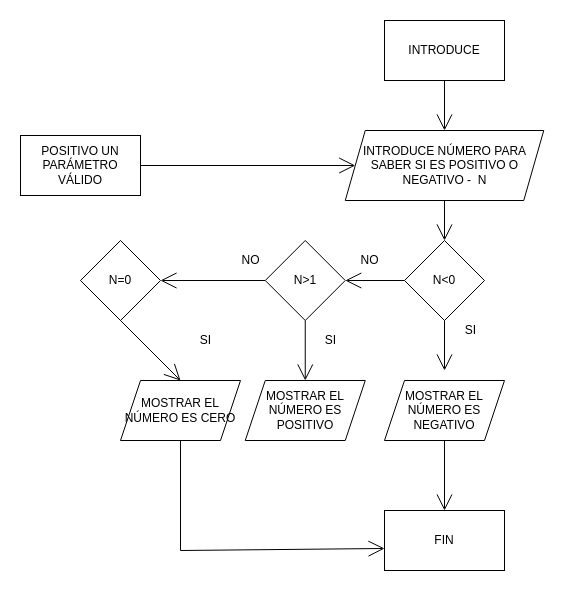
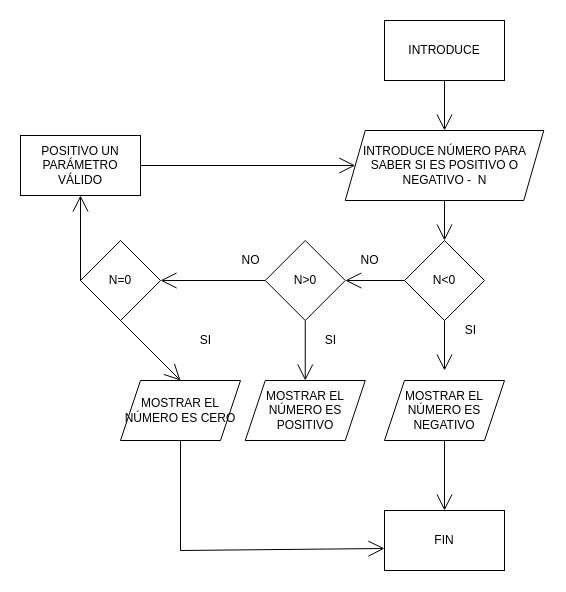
  <mxCell id="0" />
  <mxCell id="1" parent="0" />
  <mxCell id="2" style="edgeStyle=none;rounded=0;orthogonalLoop=1;jettySize=auto;html=1;exitX=0.5;exitY=1;exitDx=0;exitDy=0;entryX=0.5;entryY=0;entryDx=0;entryDy=0;endArrow=open;startSize=14;endSize=14;sourcePerimeterSpacing=8;targetPerimeterSpacing=8;" parent="1" source="3" edge="1"><mxGeometry relative="1" as="geometry"><mxPoint x="444" y="130" as="targetPoint" /></mxGeometry></mxCell>
  <mxCell id="3" value="INTRODUCE" style="rounded=0;whiteSpace=wrap;html=1;hachureGap=4;pointerEvents=0;" parent="1" vertex="1"><mxGeometry x="384" y="20" width="120" height="60" as="geometry" /></mxCell>
  <mxCell id="4" style="edgeStyle=none;rounded=0;orthogonalLoop=1;jettySize=auto;html=1;exitX=0.5;exitY=1;exitDx=0;exitDy=0;entryX=0.5;entryY=0;entryDx=0;entryDy=0;endArrow=open;startSize=14;endSize=14;sourcePerimeterSpacing=8;targetPerimeterSpacing=8;" parent="1" source="5" edge="1"><mxGeometry relative="1" as="geometry"><mxPoint x="444" y="240" as="targetPoint" /></mxGeometry></mxCell>
  <mxCell id="5" value="INTRODUCE NÚMERO PARA SABER SI ES POSITIVO O NEGATIVO -&amp;nbsp; N" style="shape=parallelogram;perimeter=parallelogramPerimeter;whiteSpace=wrap;html=1;fixedSize=1;hachureGap=4;pointerEvents=0;" parent="1" vertex="1"><mxGeometry x="344.75" y="130" width="198.5" height="70" as="geometry" /></mxCell>
  <mxCell id="6" style="edgeStyle=none;rounded=0;orthogonalLoop=1;jettySize=auto;html=1;exitX=0.5;exitY=1;exitDx=0;exitDy=0;entryX=0.5;entryY=0;entryDx=0;entryDy=0;endArrow=open;startSize=14;endSize=14;sourcePerimeterSpacing=8;targetPerimeterSpacing=8;" edge="1" parent="1" source="8"><mxGeometry relative="1" as="geometry"><mxPoint x="444" y="370" as="targetPoint" /></mxGeometry></mxCell>
  <mxCell id="7" style="edgeStyle=none;rounded=0;orthogonalLoop=1;jettySize=auto;html=1;exitX=0;exitY=0.5;exitDx=0;exitDy=0;entryX=1;entryY=0.5;entryDx=0;entryDy=0;endArrow=open;startSize=14;endSize=14;sourcePerimeterSpacing=8;targetPerimeterSpacing=8;" edge="1" parent="1" source="8" target="17"><mxGeometry relative="1" as="geometry" /></mxCell>
  <mxCell id="8" value="N&amp;lt;0" style="rhombus;whiteSpace=wrap;html=1;hachureGap=4;pointerEvents=0;" vertex="1" parent="1"><mxGeometry x="404" y="240" width="80" height="80" as="geometry" /></mxCell>
  <mxCell id="9" value="MOSTRAR EL NÚMERO ES POSITIVO" style="shape=parallelogram;perimeter=parallelogramPerimeter;whiteSpace=wrap;html=1;fixedSize=1;hachureGap=4;pointerEvents=0;" vertex="1" parent="1"><mxGeometry x="244.75" y="380" width="120" height="60" as="geometry" /></mxCell>
  <mxCell id="10" value="FIN" style="rounded=0;whiteSpace=wrap;html=1;hachureGap=4;pointerEvents=0;" vertex="1" parent="1"><mxGeometry x="384" y="510" width="120" height="60" as="geometry" /></mxCell>
  <mxCell id="11" value="NO" style="text;html=1;align=center;verticalAlign=middle;resizable=0;points=[];autosize=1;strokeColor=none;fillColor=none;" vertex="1" parent="1"><mxGeometry x="354" y="250" width="30" height="20" as="geometry" /></mxCell>
  <mxCell id="12" value="SI" style="text;html=1;align=center;verticalAlign=middle;resizable=0;points=[];autosize=1;strokeColor=none;fillColor=none;" vertex="1" parent="1"><mxGeometry x="455" y="320" width="30" height="20" as="geometry" /></mxCell>
  <mxCell id="13" style="edgeStyle=none;rounded=0;orthogonalLoop=1;jettySize=auto;html=1;exitX=0.5;exitY=1;exitDx=0;exitDy=0;entryX=0.5;entryY=0;entryDx=0;entryDy=0;endArrow=open;startSize=14;endSize=14;sourcePerimeterSpacing=8;targetPerimeterSpacing=8;" edge="1" parent="1" source="14" target="10"><mxGeometry relative="1" as="geometry" /></mxCell>
  <mxCell id="14" value="MOSTRAR EL NÚMERO ES NEGATIVO" style="shape=parallelogram;perimeter=parallelogramPerimeter;whiteSpace=wrap;html=1;fixedSize=1;hachureGap=4;pointerEvents=0;" vertex="1" parent="1"><mxGeometry x="384" y="380" width="120" height="60" as="geometry" /></mxCell>
  <mxCell id="15" style="edgeStyle=none;rounded=0;orthogonalLoop=1;jettySize=auto;html=1;exitX=0.5;exitY=1;exitDx=0;exitDy=0;entryX=0.5;entryY=0;entryDx=0;entryDy=0;endArrow=open;startSize=14;endSize=14;sourcePerimeterSpacing=8;targetPerimeterSpacing=8;" edge="1" parent="1" source="17" target="9"><mxGeometry relative="1" as="geometry" /></mxCell>
  <mxCell id="16" style="edgeStyle=none;rounded=0;orthogonalLoop=1;jettySize=auto;html=1;exitX=0;exitY=0.5;exitDx=0;exitDy=0;endArrow=open;startSize=14;endSize=14;sourcePerimeterSpacing=8;targetPerimeterSpacing=8;entryX=1;entryY=0.5;entryDx=0;entryDy=0;" edge="1" parent="1" source="17" target="23"><mxGeometry relative="1" as="geometry" /></mxCell>
- <mxCell id="17" value="N&amp;gt;1" style="rhombus;whiteSpace=wrap;html=1;hachureGap=4;pointerEvents=0;" vertex="1" parent="1"><mxGeometry x="264.75" y="240" width="80" height="80" as="geometry" /></mxCell>
+ <mxCell id="17" value="N&amp;gt;0" style="rhombus;whiteSpace=wrap;html=1;hachureGap=4;pointerEvents=0;" vertex="1" parent="1"><mxGeometry x="264.75" y="240" width="80" height="80" as="geometry" /></mxCell>
  <mxCell id="18" value="&lt;div&gt;SI&lt;/div&gt;" style="text;html=1;align=center;verticalAlign=middle;resizable=0;points=[];autosize=1;strokeColor=none;fillColor=none;" vertex="1" parent="1"><mxGeometry x="314.75" y="330" width="30" height="20" as="geometry" /></mxCell>
  <mxCell id="19" style="edgeStyle=none;rounded=0;orthogonalLoop=1;jettySize=auto;html=1;exitX=0.5;exitY=1;exitDx=0;exitDy=0;entryX=0;entryY=0.633;entryDx=0;entryDy=0;entryPerimeter=0;endArrow=open;startSize=14;endSize=14;sourcePerimeterSpacing=8;targetPerimeterSpacing=8;" edge="1" parent="1" source="20" target="10"><mxGeometry relative="1" as="geometry"><Array as="points"><mxPoint x="180" y="550" /></Array></mxGeometry></mxCell>
  <mxCell id="20" value="MOSTRAR EL NÚMERO ES CERO" style="shape=parallelogram;perimeter=parallelogramPerimeter;whiteSpace=wrap;html=1;fixedSize=1;hachureGap=4;pointerEvents=0;" vertex="1" parent="1"><mxGeometry x="120" y="380" width="120" height="60" as="geometry" /></mxCell>
  <mxCell id="21" style="edgeStyle=none;rounded=0;orthogonalLoop=1;jettySize=auto;html=1;exitX=0.5;exitY=1;exitDx=0;exitDy=0;entryX=0.5;entryY=0;entryDx=0;entryDy=0;endArrow=open;startSize=14;endSize=14;sourcePerimeterSpacing=8;targetPerimeterSpacing=8;" edge="1" parent="1" source="23" target="20"><mxGeometry relative="1" as="geometry" /></mxCell>
+ <mxCell id="22" style="edgeStyle=none;rounded=0;orthogonalLoop=1;jettySize=auto;html=1;exitX=0;exitY=0.5;exitDx=0;exitDy=0;entryX=0.5;entryY=1;entryDx=0;entryDy=0;endArrow=open;startSize=14;endSize=14;sourcePerimeterSpacing=8;targetPerimeterSpacing=8;" edge="1" parent="1" source="23" target="27"><mxGeometry relative="1" as="geometry"><Array as="points"><mxPoint x="80" y="280" /></Array></mxGeometry></mxCell>
  <mxCell id="23" value="N=0" style="rhombus;whiteSpace=wrap;html=1;hachureGap=4;pointerEvents=0;" vertex="1" parent="1"><mxGeometry x="80" y="240" width="80" height="80" as="geometry" /></mxCell>
  <mxCell id="24" value="&lt;div&gt;SI&lt;/div&gt;" style="text;html=1;align=center;verticalAlign=middle;resizable=0;points=[];autosize=1;strokeColor=none;fillColor=none;" vertex="1" parent="1"><mxGeometry x="190" y="330" width="30" height="20" as="geometry" /></mxCell>
  <mxCell id="25" value="NO" style="text;html=1;align=center;verticalAlign=middle;resizable=0;points=[];autosize=1;strokeColor=none;fillColor=none;" vertex="1" parent="1"><mxGeometry x="234.75" y="250" width="30" height="20" as="geometry" /></mxCell>
  <mxCell id="26" style="edgeStyle=none;rounded=0;orthogonalLoop=1;jettySize=auto;html=1;exitX=1;exitY=0.5;exitDx=0;exitDy=0;entryX=0;entryY=0.5;entryDx=0;entryDy=0;endArrow=open;startSize=14;endSize=14;sourcePerimeterSpacing=8;targetPerimeterSpacing=8;" edge="1" parent="1" source="27" target="5"><mxGeometry relative="1" as="geometry" /></mxCell>
  <mxCell id="27" value="POSITIVO UN PARÁMETRO VÁLIDO" style="rounded=0;whiteSpace=wrap;html=1;hachureGap=4;pointerEvents=0;" vertex="1" parent="1"><mxGeometry x="20" y="135" width="120" height="60" as="geometry" /></mxCell>
